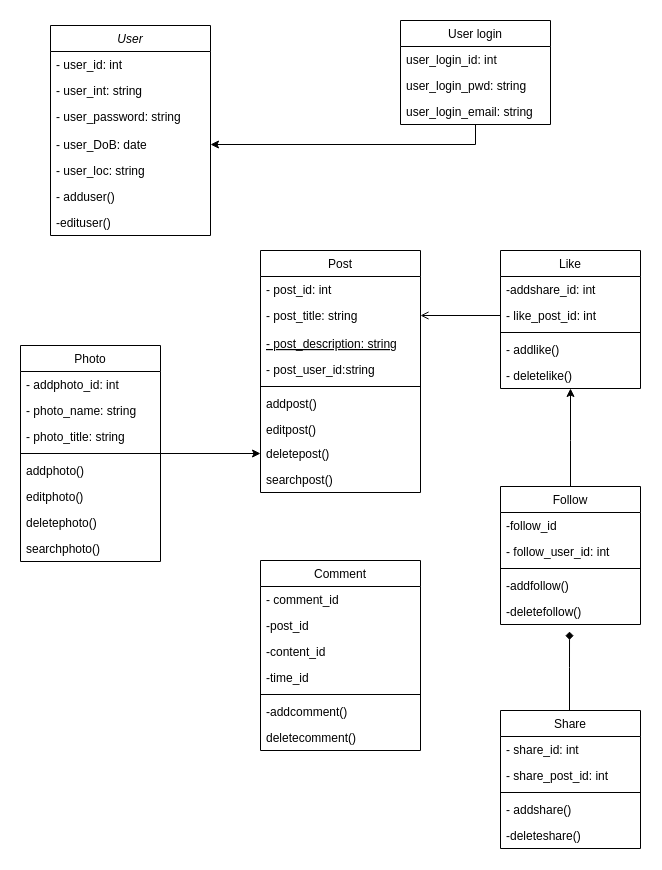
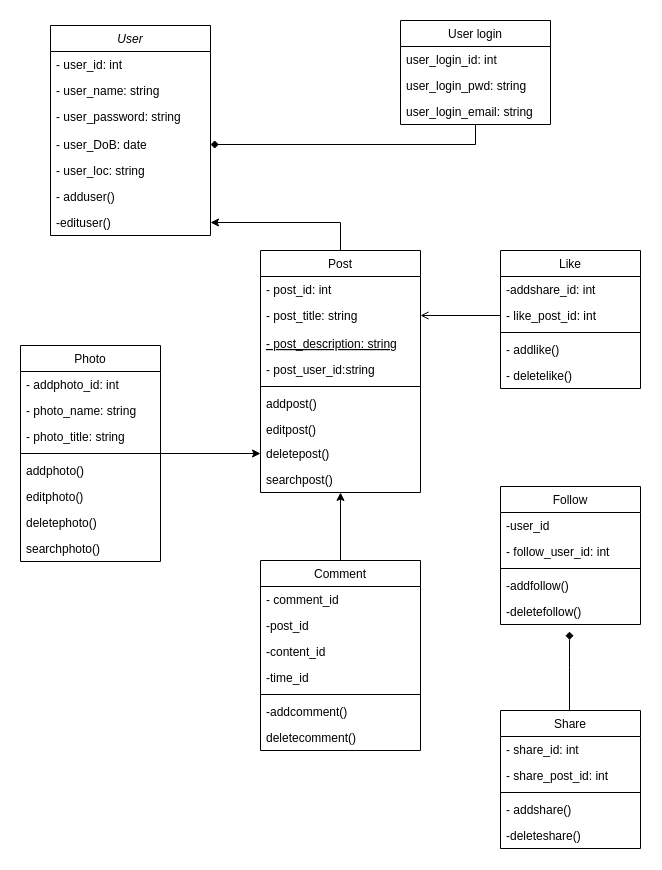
  <mxCell id="0" />
  <mxCell id="1" parent="0" />
  <mxCell id="2" value="User" style="swimlane;fontStyle=2;align=center;verticalAlign=top;childLayout=stackLayout;horizontal=1;startSize=26;horizontalStack=0;resizeParent=1;resizeLast=0;collapsible=1;marginBottom=0;rounded=0;shadow=0;strokeWidth=1;" parent="1" vertex="1"><mxGeometry x="50" y="25" width="160" height="210" as="geometry"><mxRectangle x="230" y="140" width="160" height="26" as="alternateBounds" /></mxGeometry></mxCell>
  <mxCell id="3" value="- user_id: int" style="text;align=left;verticalAlign=top;spacingLeft=4;spacingRight=4;overflow=hidden;rotatable=0;points=[[0,0.5],[1,0.5]];portConstraint=eastwest;" parent="2" vertex="1"><mxGeometry y="26" width="160" height="26" as="geometry" /></mxCell>
- <mxCell id="4" value="- user_int: string" style="text;align=left;verticalAlign=top;spacingLeft=4;spacingRight=4;overflow=hidden;rotatable=0;points=[[0,0.5],[1,0.5]];portConstraint=eastwest;" vertex="1" parent="2"><mxGeometry y="52" width="160" height="26" as="geometry" /></mxCell>
+ <mxCell id="4" value="- user_name: string" style="text;align=left;verticalAlign=top;spacingLeft=4;spacingRight=4;overflow=hidden;rotatable=0;points=[[0,0.5],[1,0.5]];portConstraint=eastwest;" vertex="1" parent="2"><mxGeometry y="52" width="160" height="26" as="geometry" /></mxCell>
  <mxCell id="5" value="- user_password: string" style="text;align=left;verticalAlign=top;spacingLeft=4;spacingRight=4;overflow=hidden;rotatable=0;points=[[0,0.5],[1,0.5]];portConstraint=eastwest;rounded=0;shadow=0;html=0;" parent="2" vertex="1"><mxGeometry y="78" width="160" height="28" as="geometry" /></mxCell>
  <mxCell id="6" value="- user_DoB: date" style="text;align=left;verticalAlign=top;spacingLeft=4;spacingRight=4;overflow=hidden;rotatable=0;points=[[0,0.5],[1,0.5]];portConstraint=eastwest;" parent="2" vertex="1"><mxGeometry y="106" width="160" height="26" as="geometry" /></mxCell>
  <mxCell id="7" value="- user_loc: string" style="text;align=left;verticalAlign=top;spacingLeft=4;spacingRight=4;overflow=hidden;rotatable=0;points=[[0,0.5],[1,0.5]];portConstraint=eastwest;" parent="2" vertex="1"><mxGeometry y="132" width="160" height="26" as="geometry" /></mxCell>
  <mxCell id="8" value="- adduser()" style="text;align=left;verticalAlign=top;spacingLeft=4;spacingRight=4;overflow=hidden;rotatable=0;points=[[0,0.5],[1,0.5]];portConstraint=eastwest;" parent="2" vertex="1"><mxGeometry y="158" width="160" height="26" as="geometry" /></mxCell>
  <mxCell id="9" value="-edituser()" style="text;align=left;verticalAlign=top;spacingLeft=4;spacingRight=4;overflow=hidden;rotatable=0;points=[[0,0.5],[1,0.5]];portConstraint=eastwest;" parent="2" vertex="1"><mxGeometry y="184" width="160" height="26" as="geometry" /></mxCell>
+ <mxCell id="10" value="" style="edgeStyle=orthogonalEdgeStyle;rounded=0;orthogonalLoop=1;jettySize=auto;html=1;" parent="1" source="11" target="9" edge="1"><mxGeometry relative="1" as="geometry" /></mxCell>
  <mxCell id="11" value="Post" style="swimlane;fontStyle=0;align=center;verticalAlign=top;childLayout=stackLayout;horizontal=1;startSize=26;horizontalStack=0;resizeParent=1;resizeLast=0;collapsible=1;marginBottom=0;rounded=0;shadow=0;strokeWidth=1;" parent="1" vertex="1"><mxGeometry x="260" y="250" width="160" height="242" as="geometry"><mxRectangle x="130" y="380" width="160" height="26" as="alternateBounds" /></mxGeometry></mxCell>
  <mxCell id="12" value="- post_id: int" style="text;align=left;verticalAlign=top;spacingLeft=4;spacingRight=4;overflow=hidden;rotatable=0;points=[[0,0.5],[1,0.5]];portConstraint=eastwest;" parent="11" vertex="1"><mxGeometry y="26" width="160" height="26" as="geometry" /></mxCell>
  <mxCell id="13" value="- post_title: string" style="text;align=left;verticalAlign=top;spacingLeft=4;spacingRight=4;overflow=hidden;rotatable=0;points=[[0,0.5],[1,0.5]];portConstraint=eastwest;rounded=0;shadow=0;html=0;" parent="11" vertex="1"><mxGeometry y="52" width="160" height="28" as="geometry" /></mxCell>
  <mxCell id="14" value="- post_description: string" style="text;align=left;verticalAlign=top;spacingLeft=4;spacingRight=4;overflow=hidden;rotatable=0;points=[[0,0.5],[1,0.5]];portConstraint=eastwest;fontStyle=4" parent="11" vertex="1"><mxGeometry y="80" width="160" height="26" as="geometry" /></mxCell>
  <mxCell id="15" value="- post_user_id:string" style="text;align=left;verticalAlign=top;spacingLeft=4;spacingRight=4;overflow=hidden;rotatable=0;points=[[0,0.5],[1,0.5]];portConstraint=eastwest;rounded=0;shadow=0;html=0;" parent="11" vertex="1"><mxGeometry y="106" width="160" height="26" as="geometry" /></mxCell>
  <mxCell id="16" value="" style="line;html=1;strokeWidth=1;align=left;verticalAlign=middle;spacingTop=-1;spacingLeft=3;spacingRight=3;rotatable=0;labelPosition=right;points=[];portConstraint=eastwest;" parent="11" vertex="1"><mxGeometry y="132" width="160" height="8" as="geometry" /></mxCell>
  <mxCell id="17" value="addpost()" style="text;align=left;verticalAlign=top;spacingLeft=4;spacingRight=4;overflow=hidden;rotatable=0;points=[[0,0.5],[1,0.5]];portConstraint=eastwest;" parent="11" vertex="1"><mxGeometry y="140" width="160" height="26" as="geometry" /></mxCell>
  <mxCell id="18" value="editpost()" style="text;align=left;verticalAlign=top;spacingLeft=4;spacingRight=4;overflow=hidden;rotatable=0;points=[[0,0.5],[1,0.5]];portConstraint=eastwest;rounded=0;shadow=0;html=0;" parent="11" vertex="1"><mxGeometry y="166" width="160" height="24" as="geometry" /></mxCell>
  <mxCell id="19" value="deletepost()" style="text;align=left;verticalAlign=top;spacingLeft=4;spacingRight=4;overflow=hidden;rotatable=0;points=[[0,0.5],[1,0.5]];portConstraint=eastwest;" parent="11" vertex="1"><mxGeometry y="190" width="160" height="26" as="geometry" /></mxCell>
  <mxCell id="20" value="searchpost()" style="text;align=left;verticalAlign=top;spacingLeft=4;spacingRight=4;overflow=hidden;rotatable=0;points=[[0,0.5],[1,0.5]];portConstraint=eastwest;" parent="11" vertex="1"><mxGeometry y="216" width="160" height="26" as="geometry" /></mxCell>
+ <mxCell id="21" value="" style="edgeStyle=orthogonalEdgeStyle;rounded=0;orthogonalLoop=1;jettySize=auto;html=1;" edge="1" parent="1" source="22" target="20"><mxGeometry relative="1" as="geometry"><Array as="points"><mxPoint x="340" y="600" /><mxPoint x="340" y="600" /></Array></mxGeometry></mxCell>
  <mxCell id="22" value="Comment" style="swimlane;fontStyle=0;align=center;verticalAlign=top;childLayout=stackLayout;horizontal=1;startSize=26;horizontalStack=0;resizeParent=1;resizeLast=0;collapsible=1;marginBottom=0;rounded=0;shadow=0;strokeWidth=1;" parent="1" vertex="1"><mxGeometry x="260" y="560" width="160" height="190" as="geometry"><mxRectangle x="550" y="140" width="160" height="26" as="alternateBounds" /></mxGeometry></mxCell>
  <mxCell id="23" value="- comment_id" style="text;align=left;verticalAlign=top;spacingLeft=4;spacingRight=4;overflow=hidden;rotatable=0;points=[[0,0.5],[1,0.5]];portConstraint=eastwest;" parent="22" vertex="1"><mxGeometry y="26" width="160" height="26" as="geometry" /></mxCell>
  <mxCell id="24" value="-post_id" style="text;align=left;verticalAlign=top;spacingLeft=4;spacingRight=4;overflow=hidden;rotatable=0;points=[[0,0.5],[1,0.5]];portConstraint=eastwest;rounded=0;shadow=0;html=0;" parent="22" vertex="1"><mxGeometry y="52" width="160" height="26" as="geometry" /></mxCell>
  <mxCell id="25" value="-content_id" style="text;align=left;verticalAlign=top;spacingLeft=4;spacingRight=4;overflow=hidden;rotatable=0;points=[[0,0.5],[1,0.5]];portConstraint=eastwest;rounded=0;shadow=0;html=0;" parent="22" vertex="1"><mxGeometry y="78" width="160" height="26" as="geometry" /></mxCell>
  <mxCell id="26" value="-time_id" style="text;align=left;verticalAlign=top;spacingLeft=4;spacingRight=4;overflow=hidden;rotatable=0;points=[[0,0.5],[1,0.5]];portConstraint=eastwest;rounded=0;shadow=0;html=0;" parent="22" vertex="1"><mxGeometry y="104" width="160" height="26" as="geometry" /></mxCell>
  <mxCell id="27" value="" style="line;html=1;strokeWidth=1;align=left;verticalAlign=middle;spacingTop=-1;spacingLeft=3;spacingRight=3;rotatable=0;labelPosition=right;points=[];portConstraint=eastwest;" parent="22" vertex="1"><mxGeometry y="130" width="160" height="8" as="geometry" /></mxCell>
  <mxCell id="28" value="-addcomment()" style="text;align=left;verticalAlign=top;spacingLeft=4;spacingRight=4;overflow=hidden;rotatable=0;points=[[0,0.5],[1,0.5]];portConstraint=eastwest;" parent="22" vertex="1"><mxGeometry y="138" width="160" height="26" as="geometry" /></mxCell>
  <mxCell id="29" value="deletecomment()" style="text;align=left;verticalAlign=top;spacingLeft=4;spacingRight=4;overflow=hidden;rotatable=0;points=[[0,0.5],[1,0.5]];portConstraint=eastwest;" parent="22" vertex="1"><mxGeometry y="164" width="160" height="26" as="geometry" /></mxCell>
  <mxCell id="30" value="" style="edgeStyle=orthogonalEdgeStyle;rounded=0;orthogonalLoop=1;jettySize=auto;html=1;entryX=0.493;entryY=1.269;entryDx=0;entryDy=0;entryPerimeter=0;endArrow=diamond;" parent="1" source="31" target="53" edge="1"><mxGeometry relative="1" as="geometry"><mxPoint x="570" y="640" as="targetPoint" /><Array as="points"><mxPoint x="569" y="667" /><mxPoint x="569" y="667" /></Array></mxGeometry></mxCell>
  <mxCell id="31" value="Share" style="swimlane;fontStyle=0;childLayout=stackLayout;horizontal=1;startSize=26;fillColor=none;horizontalStack=0;resizeParent=1;resizeParentMax=0;resizeLast=0;collapsible=1;marginBottom=0;" parent="1" vertex="1"><mxGeometry x="500" y="710" width="140" height="138" as="geometry" /></mxCell>
  <mxCell id="32" value="- share_id: int" style="text;strokeColor=none;fillColor=none;align=left;verticalAlign=top;spacingLeft=4;spacingRight=4;overflow=hidden;rotatable=0;points=[[0,0.5],[1,0.5]];portConstraint=eastwest;" parent="31" vertex="1"><mxGeometry y="26" width="140" height="26" as="geometry" /></mxCell>
  <mxCell id="33" value="- share_post_id: int" style="text;strokeColor=none;fillColor=none;align=left;verticalAlign=top;spacingLeft=4;spacingRight=4;overflow=hidden;rotatable=0;points=[[0,0.5],[1,0.5]];portConstraint=eastwest;" parent="31" vertex="1"><mxGeometry y="52" width="140" height="26" as="geometry" /></mxCell>
  <mxCell id="34" value="" style="line;strokeWidth=1;fillColor=none;align=left;verticalAlign=middle;spacingTop=-1;spacingLeft=3;spacingRight=3;rotatable=0;labelPosition=right;points=[];portConstraint=eastwest;" parent="31" vertex="1"><mxGeometry y="78" width="140" height="8" as="geometry" /></mxCell>
  <mxCell id="35" value="- addshare()" style="text;strokeColor=none;fillColor=none;align=left;verticalAlign=top;spacingLeft=4;spacingRight=4;overflow=hidden;rotatable=0;points=[[0,0.5],[1,0.5]];portConstraint=eastwest;" parent="31" vertex="1"><mxGeometry y="86" width="140" height="26" as="geometry" /></mxCell>
  <mxCell id="36" value="-deleteshare()" style="text;strokeColor=none;fillColor=none;align=left;verticalAlign=top;spacingLeft=4;spacingRight=4;overflow=hidden;rotatable=0;points=[[0,0.5],[1,0.5]];portConstraint=eastwest;" parent="31" vertex="1"><mxGeometry y="112" width="140" height="26" as="geometry" /></mxCell>
  <mxCell id="37" value="" style="edgeStyle=orthogonalEdgeStyle;rounded=0;orthogonalLoop=1;jettySize=auto;html=1;" parent="1" source="38" target="19" edge="1"><mxGeometry relative="1" as="geometry" /></mxCell>
  <mxCell id="38" value="Photo" style="swimlane;fontStyle=0;childLayout=stackLayout;horizontal=1;startSize=26;fillColor=none;horizontalStack=0;resizeParent=1;resizeParentMax=0;resizeLast=0;collapsible=1;marginBottom=0;" parent="1" vertex="1"><mxGeometry x="20" y="345" width="140" height="216" as="geometry" /></mxCell>
  <mxCell id="39" value="- addphoto_id: int" style="text;strokeColor=none;fillColor=none;align=left;verticalAlign=top;spacingLeft=4;spacingRight=4;overflow=hidden;rotatable=0;points=[[0,0.5],[1,0.5]];portConstraint=eastwest;" parent="38" vertex="1"><mxGeometry y="26" width="140" height="26" as="geometry" /></mxCell>
  <mxCell id="40" value="- photo_name: string" style="text;strokeColor=none;fillColor=none;align=left;verticalAlign=top;spacingLeft=4;spacingRight=4;overflow=hidden;rotatable=0;points=[[0,0.5],[1,0.5]];portConstraint=eastwest;" parent="38" vertex="1"><mxGeometry y="52" width="140" height="26" as="geometry" /></mxCell>
  <mxCell id="41" value="- photo_title: string" style="text;strokeColor=none;fillColor=none;align=left;verticalAlign=top;spacingLeft=4;spacingRight=4;overflow=hidden;rotatable=0;points=[[0,0.5],[1,0.5]];portConstraint=eastwest;" parent="38" vertex="1"><mxGeometry y="78" width="140" height="26" as="geometry" /></mxCell>
  <mxCell id="42" value="" style="line;strokeWidth=1;fillColor=none;align=left;verticalAlign=middle;spacingTop=-1;spacingLeft=3;spacingRight=3;rotatable=0;labelPosition=right;points=[];portConstraint=eastwest;" parent="38" vertex="1"><mxGeometry y="104" width="140" height="8" as="geometry" /></mxCell>
  <mxCell id="43" value="addphoto()" style="text;strokeColor=none;fillColor=none;align=left;verticalAlign=top;spacingLeft=4;spacingRight=4;overflow=hidden;rotatable=0;points=[[0,0.5],[1,0.5]];portConstraint=eastwest;" parent="38" vertex="1"><mxGeometry y="112" width="140" height="26" as="geometry" /></mxCell>
  <mxCell id="44" value="editphoto()" style="text;strokeColor=none;fillColor=none;align=left;verticalAlign=top;spacingLeft=4;spacingRight=4;overflow=hidden;rotatable=0;points=[[0,0.5],[1,0.5]];portConstraint=eastwest;" parent="38" vertex="1"><mxGeometry y="138" width="140" height="26" as="geometry" /></mxCell>
  <mxCell id="45" value="deletephoto()" style="text;strokeColor=none;fillColor=none;align=left;verticalAlign=top;spacingLeft=4;spacingRight=4;overflow=hidden;rotatable=0;points=[[0,0.5],[1,0.5]];portConstraint=eastwest;" parent="38" vertex="1"><mxGeometry y="164" width="140" height="26" as="geometry" /></mxCell>
  <mxCell id="46" value="searchphoto()" style="text;strokeColor=none;fillColor=none;align=left;verticalAlign=top;spacingLeft=4;spacingRight=4;overflow=hidden;rotatable=0;points=[[0,0.5],[1,0.5]];portConstraint=eastwest;" parent="38" vertex="1"><mxGeometry y="190" width="140" height="26" as="geometry" /></mxCell>
- <mxCell id="47" value="" style="edgeStyle=orthogonalEdgeStyle;rounded=0;orthogonalLoop=1;jettySize=auto;html=1;" parent="1" source="48" target="59" edge="1"><mxGeometry relative="1" as="geometry"><Array as="points"><mxPoint x="570" y="440" /><mxPoint x="570" y="440" /></Array></mxGeometry></mxCell>
  <mxCell id="48" value="Follow" style="swimlane;fontStyle=0;childLayout=stackLayout;horizontal=1;startSize=26;fillColor=none;horizontalStack=0;resizeParent=1;resizeParentMax=0;resizeLast=0;collapsible=1;marginBottom=0;" parent="1" vertex="1"><mxGeometry x="500" y="486" width="140" height="138" as="geometry" /></mxCell>
- <mxCell id="49" value="-follow_id" style="text;strokeColor=none;fillColor=none;align=left;verticalAlign=top;spacingLeft=4;spacingRight=4;overflow=hidden;rotatable=0;points=[[0,0.5],[1,0.5]];portConstraint=eastwest;" parent="48" vertex="1"><mxGeometry y="26" width="140" height="26" as="geometry" /></mxCell>
+ <mxCell id="49" value="-user_id" style="text;strokeColor=none;fillColor=none;align=left;verticalAlign=top;spacingLeft=4;spacingRight=4;overflow=hidden;rotatable=0;points=[[0,0.5],[1,0.5]];portConstraint=eastwest;" parent="48" vertex="1"><mxGeometry y="26" width="140" height="26" as="geometry" /></mxCell>
  <mxCell id="50" value="- follow_user_id: int" style="text;strokeColor=none;fillColor=none;align=left;verticalAlign=top;spacingLeft=4;spacingRight=4;overflow=hidden;rotatable=0;points=[[0,0.5],[1,0.5]];portConstraint=eastwest;" parent="48" vertex="1"><mxGeometry y="52" width="140" height="26" as="geometry" /></mxCell>
  <mxCell id="51" value="" style="line;strokeWidth=1;fillColor=none;align=left;verticalAlign=middle;spacingTop=-1;spacingLeft=3;spacingRight=3;rotatable=0;labelPosition=right;points=[];portConstraint=eastwest;" parent="48" vertex="1"><mxGeometry y="78" width="140" height="8" as="geometry" /></mxCell>
  <mxCell id="52" value="-addfollow()" style="text;strokeColor=none;fillColor=none;align=left;verticalAlign=top;spacingLeft=4;spacingRight=4;overflow=hidden;rotatable=0;points=[[0,0.5],[1,0.5]];portConstraint=eastwest;" parent="48" vertex="1"><mxGeometry y="86" width="140" height="26" as="geometry" /></mxCell>
  <mxCell id="53" value="-deletefollow()" style="text;strokeColor=none;fillColor=none;align=left;verticalAlign=top;spacingLeft=4;spacingRight=4;overflow=hidden;rotatable=0;points=[[0,0.5],[1,0.5]];portConstraint=eastwest;" parent="48" vertex="1"><mxGeometry y="112" width="140" height="26" as="geometry" /></mxCell>
  <mxCell id="54" value="Like" style="swimlane;fontStyle=0;childLayout=stackLayout;horizontal=1;startSize=26;fillColor=none;horizontalStack=0;resizeParent=1;resizeParentMax=0;resizeLast=0;collapsible=1;marginBottom=0;" parent="1" vertex="1"><mxGeometry x="500" y="250" width="140" height="138" as="geometry" /></mxCell>
  <mxCell id="55" value="-addshare_id: int" style="text;strokeColor=none;fillColor=none;align=left;verticalAlign=top;spacingLeft=4;spacingRight=4;overflow=hidden;rotatable=0;points=[[0,0.5],[1,0.5]];portConstraint=eastwest;" parent="54" vertex="1"><mxGeometry y="26" width="140" height="26" as="geometry" /></mxCell>
  <mxCell id="56" value="- like_post_id: int" style="text;strokeColor=none;fillColor=none;align=left;verticalAlign=top;spacingLeft=4;spacingRight=4;overflow=hidden;rotatable=0;points=[[0,0.5],[1,0.5]];portConstraint=eastwest;" parent="54" vertex="1"><mxGeometry y="52" width="140" height="26" as="geometry" /></mxCell>
  <mxCell id="57" value="" style="line;strokeWidth=1;fillColor=none;align=left;verticalAlign=middle;spacingTop=-1;spacingLeft=3;spacingRight=3;rotatable=0;labelPosition=right;points=[];portConstraint=eastwest;" parent="54" vertex="1"><mxGeometry y="78" width="140" height="8" as="geometry" /></mxCell>
  <mxCell id="58" value="- addlike()" style="text;strokeColor=none;fillColor=none;align=left;verticalAlign=top;spacingLeft=4;spacingRight=4;overflow=hidden;rotatable=0;points=[[0,0.5],[1,0.5]];portConstraint=eastwest;" parent="54" vertex="1"><mxGeometry y="86" width="140" height="26" as="geometry" /></mxCell>
  <mxCell id="59" value="- deletelike()" style="text;strokeColor=none;fillColor=none;align=left;verticalAlign=top;spacingLeft=4;spacingRight=4;overflow=hidden;rotatable=0;points=[[0,0.5],[1,0.5]];portConstraint=eastwest;" parent="54" vertex="1"><mxGeometry y="112" width="140" height="26" as="geometry" /></mxCell>
  <mxCell id="60" value="" style="edgeStyle=orthogonalEdgeStyle;rounded=0;orthogonalLoop=1;jettySize=auto;html=1;endArrow=open;" parent="1" source="56" target="13" edge="1"><mxGeometry relative="1" as="geometry"><Array as="points"><mxPoint x="500" y="316" /><mxPoint x="500" y="316" /></Array></mxGeometry></mxCell>
- <mxCell id="61" value="" style="edgeStyle=orthogonalEdgeStyle;rounded=0;orthogonalLoop=1;jettySize=auto;html=1;" edge="1" parent="1" source="62" target="6"><mxGeometry relative="1" as="geometry" /></mxCell>
+ <mxCell id="61" value="" style="edgeStyle=orthogonalEdgeStyle;rounded=0;orthogonalLoop=1;jettySize=auto;html=1;endArrow=diamond;" edge="1" parent="1" source="62" target="6"><mxGeometry relative="1" as="geometry" /></mxCell>
  <mxCell id="62" value="User login" style="swimlane;fontStyle=0;childLayout=stackLayout;horizontal=1;startSize=26;fillColor=none;horizontalStack=0;resizeParent=1;resizeParentMax=0;resizeLast=0;collapsible=1;marginBottom=0;" vertex="1" parent="1"><mxGeometry x="400" y="20" width="150" height="104" as="geometry" /></mxCell>
  <mxCell id="63" value="user_login_id: int " style="text;strokeColor=none;fillColor=none;align=left;verticalAlign=top;spacingLeft=4;spacingRight=4;overflow=hidden;rotatable=0;points=[[0,0.5],[1,0.5]];portConstraint=eastwest;" vertex="1" parent="62"><mxGeometry y="26" width="150" height="26" as="geometry" /></mxCell>
  <mxCell id="64" value="user_login_pwd: string" style="text;strokeColor=none;fillColor=none;align=left;verticalAlign=top;spacingLeft=4;spacingRight=4;overflow=hidden;rotatable=0;points=[[0,0.5],[1,0.5]];portConstraint=eastwest;" vertex="1" parent="62"><mxGeometry y="52" width="150" height="26" as="geometry" /></mxCell>
  <mxCell id="65" value="user_login_email: string" style="text;strokeColor=none;fillColor=none;align=left;verticalAlign=top;spacingLeft=4;spacingRight=4;overflow=hidden;rotatable=0;points=[[0,0.5],[1,0.5]];portConstraint=eastwest;" vertex="1" parent="62"><mxGeometry y="78" width="150" height="26" as="geometry" /></mxCell>
